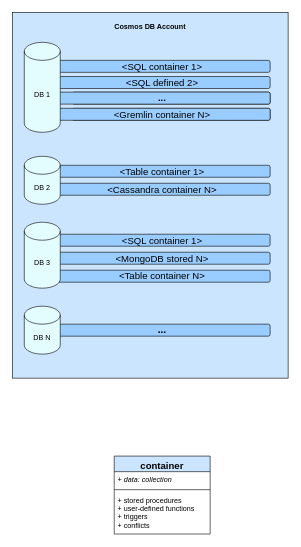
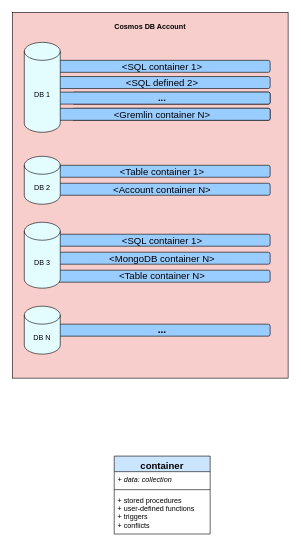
  <mxCell id="0" />
  <mxCell id="1" parent="0" />
- <mxCell id="2" value="&lt;p style=&quot;margin: 0px ; margin-top: 4px ; text-align: center&quot;&gt;&lt;br&gt;&lt;b&gt;Cosmos DB Account&lt;/b&gt;&lt;/p&gt;" style="verticalAlign=top;align=left;overflow=fill;fontSize=12;fontFamily=Helvetica;html=1;labelBackgroundColor=none;fillColor=#CCE5FF;" vertex="1" parent="1"><mxGeometry x="20" y="20" width="460" height="610" as="geometry" /></mxCell>
+ <mxCell id="2" value="&lt;p style=&quot;margin: 0px ; margin-top: 4px ; text-align: center&quot;&gt;&lt;br&gt;&lt;b&gt;Cosmos DB Account&lt;/b&gt;&lt;/p&gt;" style="verticalAlign=top;align=left;overflow=fill;fontSize=12;fontFamily=Helvetica;html=1;labelBackgroundColor=none;fillColor=#f8cecc;" vertex="1" parent="1"><mxGeometry x="20" y="20" width="460" height="610" as="geometry" /></mxCell>
  <mxCell id="3" value="&amp;lt;SQL container 1&amp;gt;" style="rounded=1;whiteSpace=wrap;html=1;fontSize=16;fillColor=#99CCFF;" vertex="1" parent="1"><mxGeometry x="90" y="100" width="360" height="20" as="geometry" /></mxCell>
  <mxCell id="4" value="&amp;lt;Gremlin container N&amp;gt;" style="rounded=1;whiteSpace=wrap;html=1;fontSize=16;" vertex="1" parent="1"><mxGeometry x="120" y="180" width="330" height="20" as="geometry" /></mxCell>
  <mxCell id="5" value="&amp;lt;Table container 1&amp;gt;" style="rounded=1;whiteSpace=wrap;html=1;fontSize=16;fillColor=#99CCFF;" vertex="1" parent="1"><mxGeometry x="90" y="275" width="360" height="20" as="geometry" /></mxCell>
- <mxCell id="6" value="&amp;lt;Cassandra container N&amp;gt;" style="rounded=1;whiteSpace=wrap;html=1;fontSize=16;fillColor=#99CCFF;" vertex="1" parent="1"><mxGeometry x="90" y="305" width="360" height="20" as="geometry" /></mxCell>
+ <mxCell id="6" value="&amp;lt;Account container N&amp;gt;" style="rounded=1;whiteSpace=wrap;html=1;fontSize=16;fillColor=#99CCFF;" vertex="1" parent="1"><mxGeometry x="90" y="305" width="360" height="20" as="geometry" /></mxCell>
  <mxCell id="7" value="&amp;lt;SQL defined 2&amp;gt;" style="rounded=1;whiteSpace=wrap;html=1;fontSize=16;fillColor=#99CCFF;" vertex="1" parent="1"><mxGeometry x="90" y="127" width="360" height="20" as="geometry" /></mxCell>
  <mxCell id="8" value="&amp;lt;SQL container 1&amp;gt;" style="rounded=1;whiteSpace=wrap;html=1;fontSize=16;fillColor=#99CCFF;" vertex="1" parent="1"><mxGeometry x="90" y="390" width="360" height="20" as="geometry" /></mxCell>
- <mxCell id="9" value="&amp;lt;MongoDB stored N&amp;gt;" style="rounded=1;whiteSpace=wrap;html=1;fontSize=16;fillColor=#99CCFF;" vertex="1" parent="1"><mxGeometry x="90" y="420" width="360" height="20" as="geometry" /></mxCell>
+ <mxCell id="9" value="&amp;lt;MongoDB container N&amp;gt;" style="rounded=1;whiteSpace=wrap;html=1;fontSize=16;fillColor=#99CCFF;" vertex="1" parent="1"><mxGeometry x="90" y="420" width="360" height="20" as="geometry" /></mxCell>
  <mxCell id="10" value="&amp;lt;Table container N&amp;gt;" style="rounded=1;whiteSpace=wrap;html=1;fontSize=16;fillColor=#99CCFF;" vertex="1" parent="1"><mxGeometry x="90" y="450" width="360" height="20" as="geometry" /></mxCell>
  <mxCell id="11" value="&lt;b&gt;&lt;font style=&quot;font-size: 19px&quot;&gt;...&lt;/font&gt;&lt;/b&gt;" style="text;html=1;strokeColor=none;fillColor=none;align=center;verticalAlign=middle;whiteSpace=wrap;rounded=0;fontSize=16;" vertex="1" parent="1"><mxGeometry x="225" y="530" width="40" height="20" as="geometry" /></mxCell>
  <mxCell id="12" value="&lt;b&gt;...&lt;/b&gt;" style="rounded=1;whiteSpace=wrap;html=1;fontSize=16;" vertex="1" parent="1"><mxGeometry x="120" y="153" width="330" height="20" as="geometry" /></mxCell>
  <mxCell id="13" value="&lt;b&gt;...&lt;/b&gt;" style="rounded=1;whiteSpace=wrap;html=1;fontSize=16;fillColor=#99CCFF;" vertex="1" parent="1"><mxGeometry x="90" y="153" width="360" height="20" as="geometry" /></mxCell>
  <mxCell id="14" value="&amp;lt;Gremlin container N&amp;gt;" style="rounded=1;whiteSpace=wrap;html=1;fontSize=16;fillColor=#99CCFF;" vertex="1" parent="1"><mxGeometry x="90" y="180" width="360" height="20" as="geometry" /></mxCell>
  <mxCell id="15" value="DB 2" style="shape=cylinder3;whiteSpace=wrap;html=1;boundedLbl=1;backgroundOutline=1;size=15;fillColor=#E3FDFF;" vertex="1" parent="1"><mxGeometry x="40" y="260" width="60" height="80" as="geometry" /></mxCell>
  <mxCell id="16" value="DB 1" style="shape=cylinder3;whiteSpace=wrap;html=1;boundedLbl=1;backgroundOutline=1;size=15;fillColor=#E3FDFF;" vertex="1" parent="1"><mxGeometry x="40" y="70" width="60" height="150" as="geometry" /></mxCell>
  <mxCell id="17" value="DB 3" style="shape=cylinder3;whiteSpace=wrap;html=1;boundedLbl=1;backgroundOutline=1;size=15;fillColor=#E3FDFF;" vertex="1" parent="1"><mxGeometry x="40" y="370" width="60" height="110" as="geometry" /></mxCell>
  <mxCell id="18" value="&lt;b&gt;&lt;font style=&quot;font-size: 17px&quot;&gt;...&lt;/font&gt;&lt;/b&gt;" style="rounded=1;whiteSpace=wrap;html=1;fontSize=16;fillColor=#99CCFF;" vertex="1" parent="1"><mxGeometry x="90" y="540" width="360" height="20" as="geometry" /></mxCell>
  <mxCell id="19" value="DB N" style="shape=cylinder3;whiteSpace=wrap;html=1;boundedLbl=1;backgroundOutline=1;size=15;fillColor=#E3FDFF;" vertex="1" parent="1"><mxGeometry x="40" y="510" width="60" height="80" as="geometry" /></mxCell>
  <mxCell id="20" value="container" style="swimlane;fontStyle=1;align=center;verticalAlign=top;childLayout=stackLayout;horizontal=1;startSize=26;horizontalStack=0;resizeParent=1;resizeParentMax=0;resizeLast=0;collapsible=1;marginBottom=0;labelBackgroundColor=none;fillColor=#CCE5FF;fontSize=16;" vertex="1" parent="1"><mxGeometry x="190" y="760" width="160" height="130" as="geometry" /></mxCell>
  <mxCell id="21" value="+ data: collection" style="text;strokeColor=none;fillColor=none;align=left;verticalAlign=top;spacingLeft=4;spacingRight=4;overflow=hidden;rotatable=0;points=[[0,0.5],[1,0.5]];portConstraint=eastwest;fontStyle=2" vertex="1" parent="20"><mxGeometry y="26" width="160" height="26" as="geometry" /></mxCell>
  <mxCell id="22" value="" style="line;strokeWidth=1;fillColor=none;align=left;verticalAlign=middle;spacingTop=-1;spacingLeft=3;spacingRight=3;rotatable=0;labelPosition=right;points=[];portConstraint=eastwest;" vertex="1" parent="20"><mxGeometry y="52" width="160" height="8" as="geometry" /></mxCell>
  <mxCell id="23" value="+ stored procedures&#10;+ user-defined functions&#10;+ triggers&#10;+ conflicts" style="text;strokeColor=none;fillColor=none;align=left;verticalAlign=top;spacingLeft=4;spacingRight=4;overflow=hidden;rotatable=0;points=[[0,0.5],[1,0.5]];portConstraint=eastwest;" vertex="1" parent="20"><mxGeometry y="60" width="160" height="70" as="geometry" /></mxCell>
